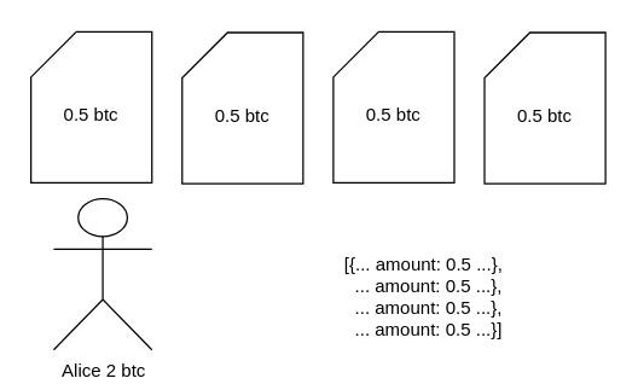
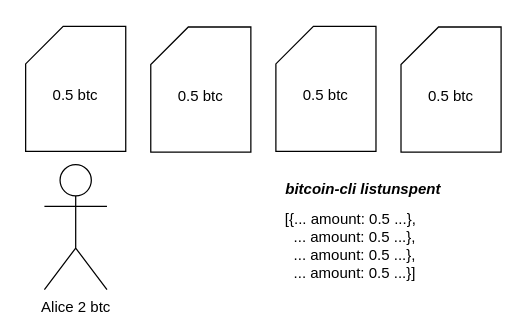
  <mxCell id="0" />
  <mxCell id="1" parent="0" />
  <mxCell id="2" value="" style="shape=card;whiteSpace=wrap;html=1;" vertex="1" parent="1"><mxGeometry x="20" y="20.5" width="80" height="100" as="geometry" /></mxCell>
  <mxCell id="3" value="0.5 btc" style="text;html=1;strokeColor=none;fillColor=none;align=center;verticalAlign=middle;whiteSpace=wrap;rounded=0;" vertex="1" parent="1"><mxGeometry x="40" y="66" width="40" height="20" as="geometry" /></mxCell>
  <mxCell id="4" value="" style="shape=card;whiteSpace=wrap;html=1;" vertex="1" parent="1"><mxGeometry x="120" y="21" width="80" height="100" as="geometry" /></mxCell>
  <mxCell id="5" value="0.5 btc" style="text;html=1;strokeColor=none;fillColor=none;align=center;verticalAlign=middle;whiteSpace=wrap;rounded=0;" vertex="1" parent="1"><mxGeometry x="140" y="66.5" width="40" height="20" as="geometry" /></mxCell>
  <mxCell id="6" value="" style="shape=card;whiteSpace=wrap;html=1;" vertex="1" parent="1"><mxGeometry x="220" y="20.5" width="80" height="100" as="geometry" /></mxCell>
  <mxCell id="7" value="0.5 btc" style="text;html=1;strokeColor=none;fillColor=none;align=center;verticalAlign=middle;whiteSpace=wrap;rounded=0;" vertex="1" parent="1"><mxGeometry x="240" y="66" width="40" height="20" as="geometry" /></mxCell>
  <mxCell id="8" value="" style="shape=card;whiteSpace=wrap;html=1;" vertex="1" parent="1"><mxGeometry x="320" y="21" width="80" height="100" as="geometry" /></mxCell>
  <mxCell id="9" value="0.5 btc" style="text;html=1;strokeColor=none;fillColor=none;align=center;verticalAlign=middle;whiteSpace=wrap;rounded=0;" vertex="1" parent="1"><mxGeometry x="340" y="66.5" width="40" height="20" as="geometry" /></mxCell>
- <mxCell id="10" value="Alice 2 btc" style="shape=umlActor;verticalLabelPosition=bottom;labelBackgroundColor=#ffffff;verticalAlign=top;html=1;outlineConnect=0;" vertex="1" parent="1"><mxGeometry x="35" y="131" width="65" height="100" as="geometry" /></mxCell>
+ <mxCell id="10" value="Alice 2 btc" style="shape=umlActor;verticalLabelPosition=bottom;labelBackgroundColor=#ffffff;verticalAlign=top;html=1;outlineConnect=0;" vertex="1" parent="1"><mxGeometry x="35" y="131" width="50" height="100" as="geometry" /></mxCell>
  <mxCell id="11" value="[{... amount: 0.5 ...},&lt;br&gt;&amp;nbsp; ... amount: 0.5 ...},&lt;br&gt;&amp;nbsp; ... amount: 0.5 ...},&lt;br&gt;&amp;nbsp; ... amount: 0.5 ...}]" style="text;html=1;strokeColor=none;fillColor=none;align=center;verticalAlign=middle;whiteSpace=wrap;rounded=0;" vertex="1" parent="1"><mxGeometry x="160" y="161" width="240" height="70" as="geometry" /></mxCell>
+ <mxCell id="12" value="&lt;i&gt;&lt;b&gt;bitcoin-cli listunspent&lt;/b&gt;&lt;/i&gt;" style="text;html=1;strokeColor=none;fillColor=none;align=center;verticalAlign=middle;whiteSpace=wrap;rounded=0;" vertex="1" parent="1"><mxGeometry x="180" y="141" width="220" height="20" as="geometry" /></mxCell>
